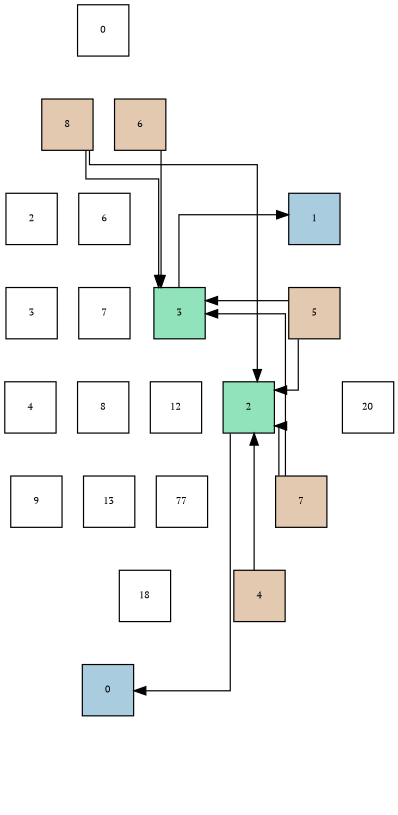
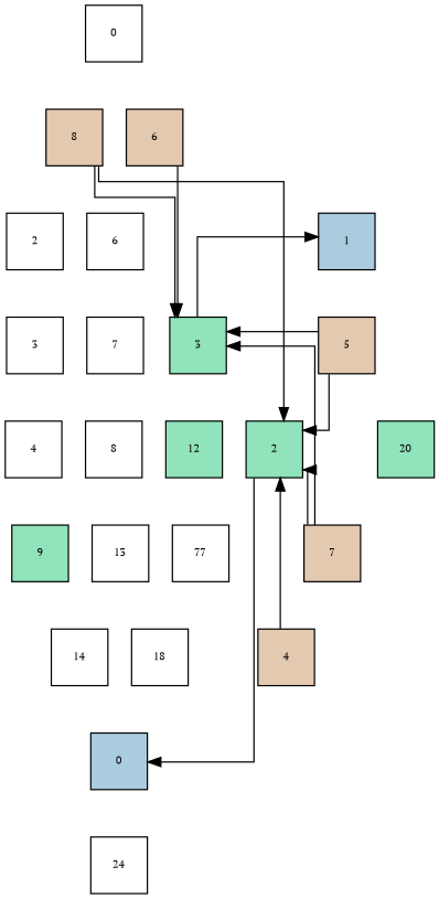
  digraph {
    fontname="PT Serif"
    rank=same
    rankdir=TB
    splines=ortho
    node [fillcolor="#ffffff" fixedsize=true fontname="PT Serif" fontsize=8 shape=square style=filled]
    edge [constraint=true fontname="PT Serif" style=invis]
    n1 [label=0 width=0.6]
    n2 [fillcolor="#e3c9af" label=8 width=0.6]
    n3 [fillcolor="#e3c9af" label=6 width=0.6]
    n4 [label=2 width=0.6]
    n5 [label=6 width=0.6]
    n6 [fillcolor="#91e3bb" label=3 width=0.6]
    n7 [fillcolor="#91e3bb" label=2 width=0.6]
    n8 [fillcolor="#a9ccde" label=1 width=0.6]
    n9 [label=3 width=0.6]
    n10 [label=7 width=0.6]
-   n11 [label=12 width=0.6]
+   n11 [fillcolor="#91e3bb" label=12 width=0.6]
    n12 [label=77 width=0.6]
    n13 [fillcolor="#a9ccde" label=0 width=0.6]
    n14 [fillcolor="#e3c9af" label=7 width=0.6]
    n15 [label=4 width=0.6]
    n16 [label=8 width=0.6]
-   n17 [label=9 width=0.6]
+   n17 [fillcolor="#91e3bb" label=9 width=0.6]
    n18 [label=13 width=0.6]
+   n19 [label=14 width=0.6]
    n20 [fillcolor="#e3c9af" label=5 width=0.6]
    n21 [label=18 width=0.6]
-   n22 [label=20 width=0.6]
+   n22 [fillcolor="#91e3bb" label=20 width=0.6]
    n23 [fillcolor="#e3c9af" label=4 width=0.6]
+   n24 [label=24 width=0.6]
    n1 -> n2
    n1 -> n3
    n2 -> n4
    n2 -> n5
    n2 -> n6 [constraint=false style=vis]
    n2 -> n7 [constraint=false style=vis]
    n3 -> n5
    n3 -> n6 [constraint=false style=vis]
    n3 -> n8
    n4 -> n9
    n4 -> n10
    n5 -> n6
    n5 -> n10
    n6 -> n7
    n6 -> n8 [constraint=false style=vis]
    n6 -> n11
    n7 -> n12
    n7 -> n13 [constraint=false style=vis]
    n7 -> n14
    n8 -> n6
    n8 -> n20
    n9 -> n15
    n9 -> n16
    n10 -> n11
    n10 -> n16
    n11 -> n12
    n11 -> n18
    n12 -> n21
    n12 -> n23
+   n13 -> n24
    n14 -> n6 [constraint=false style=vis]
    n14 -> n7 [constraint=false style=vis]
    n14 -> n23
    n15 -> n17
    n16 -> n17
    n16 -> n18
+   n17 -> n19
+   n18 -> n19
    n18 -> n21
+   n19 -> n13
    n20 -> n6 [constraint=false style=vis]
    n20 -> n7 [constraint=false style=vis]
    n20 -> n7
    n20 -> n22
    n21 -> n13
    n22 -> n14
    n23 -> n7 [constraint=false style=vis]
  }
